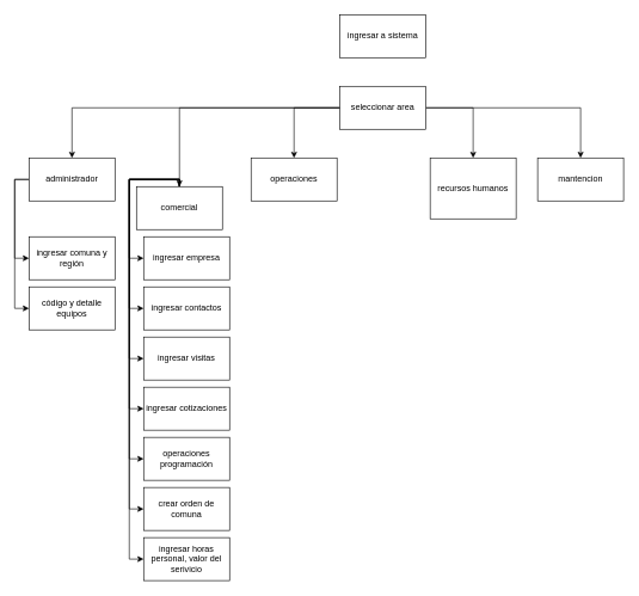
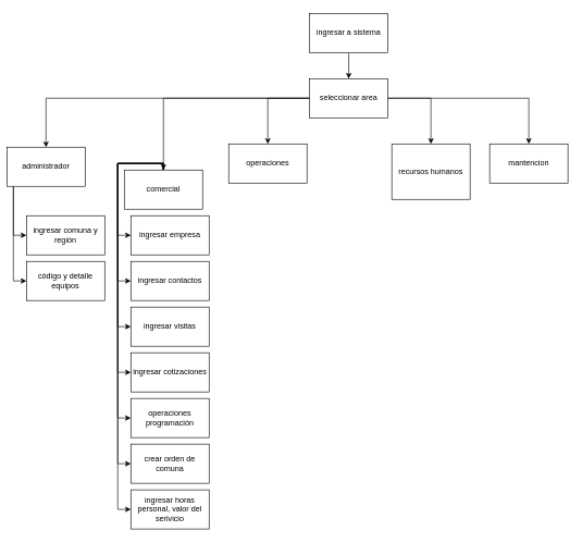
  <mxCell id="0" />
  <mxCell id="1" parent="0" />
+ <mxCell id="2" value="" style="edgeStyle=orthogonalEdgeStyle;rounded=0;orthogonalLoop=1;jettySize=auto;html=1;" edge="1" parent="1" source="3" target="9"><mxGeometry relative="1" as="geometry" /></mxCell>
  <mxCell id="3" value="ingresar a sistema" style="rounded=0;whiteSpace=wrap;html=1;" vertex="1" parent="1"><mxGeometry x="474" y="20" width="120" height="60" as="geometry" /></mxCell>
  <mxCell id="4" style="edgeStyle=orthogonalEdgeStyle;rounded=0;orthogonalLoop=1;jettySize=auto;html=1;entryX=0.5;entryY=0;entryDx=0;entryDy=0;" edge="1" parent="1" source="9" target="20"><mxGeometry relative="1" as="geometry" /></mxCell>
  <mxCell id="5" style="edgeStyle=orthogonalEdgeStyle;rounded=0;orthogonalLoop=1;jettySize=auto;html=1;entryX=0.5;entryY=0;entryDx=0;entryDy=0;" edge="1" parent="1" source="9" target="12"><mxGeometry relative="1" as="geometry" /></mxCell>
  <mxCell id="6" style="edgeStyle=orthogonalEdgeStyle;rounded=0;orthogonalLoop=1;jettySize=auto;html=1;entryX=0.5;entryY=0;entryDx=0;entryDy=0;" edge="1" parent="1" source="9" target="11"><mxGeometry relative="1" as="geometry" /></mxCell>
  <mxCell id="7" style="edgeStyle=orthogonalEdgeStyle;rounded=0;orthogonalLoop=1;jettySize=auto;html=1;" edge="1" parent="1" source="9" target="10"><mxGeometry relative="1" as="geometry" /></mxCell>
  <mxCell id="8" style="edgeStyle=orthogonalEdgeStyle;rounded=0;orthogonalLoop=1;jettySize=auto;html=1;entryX=0.5;entryY=0;entryDx=0;entryDy=0;" edge="1" parent="1" source="9" target="29"><mxGeometry relative="1" as="geometry" /></mxCell>
  <mxCell id="9" value="seleccionar area" style="rounded=0;whiteSpace=wrap;html=1;" vertex="1" parent="1"><mxGeometry x="474" y="120" width="120" height="60" as="geometry" /></mxCell>
  <mxCell id="10" value="mantencion" style="rounded=0;whiteSpace=wrap;html=1;" vertex="1" parent="1"><mxGeometry x="750" y="220" width="120" height="60" as="geometry" /></mxCell>
  <mxCell id="11" value="recursos humanos" style="rounded=0;whiteSpace=wrap;html=1;" vertex="1" parent="1"><mxGeometry x="600" y="220" width="120" height="85" as="geometry" /></mxCell>
  <mxCell id="12" value="operaciones" style="rounded=0;whiteSpace=wrap;html=1;" vertex="1" parent="1"><mxGeometry x="350" y="220" width="120" height="60" as="geometry" /></mxCell>
  <mxCell id="13" style="edgeStyle=orthogonalEdgeStyle;rounded=0;orthogonalLoop=1;jettySize=auto;html=1;entryX=0;entryY=0.5;entryDx=0;entryDy=0;" edge="1" parent="1" source="20" target="21"><mxGeometry relative="1" as="geometry"><Array as="points"><mxPoint x="180" y="250" /><mxPoint x="180" y="360" /></Array></mxGeometry></mxCell>
  <mxCell id="14" style="edgeStyle=orthogonalEdgeStyle;rounded=0;orthogonalLoop=1;jettySize=auto;html=1;entryX=0;entryY=0.5;entryDx=0;entryDy=0;" edge="1" parent="1" source="20" target="23"><mxGeometry relative="1" as="geometry"><Array as="points"><mxPoint x="180" y="250" /><mxPoint x="180" y="430" /></Array></mxGeometry></mxCell>
  <mxCell id="15" style="edgeStyle=orthogonalEdgeStyle;rounded=0;orthogonalLoop=1;jettySize=auto;html=1;entryX=0;entryY=0.5;entryDx=0;entryDy=0;" edge="1" parent="1" source="20" target="22"><mxGeometry relative="1" as="geometry"><Array as="points"><mxPoint x="180" y="250" /><mxPoint x="180" y="500" /></Array></mxGeometry></mxCell>
  <mxCell id="16" style="edgeStyle=orthogonalEdgeStyle;rounded=0;orthogonalLoop=1;jettySize=auto;html=1;entryX=0;entryY=0.5;entryDx=0;entryDy=0;" edge="1" parent="1" source="20" target="24"><mxGeometry relative="1" as="geometry"><Array as="points"><mxPoint x="180" y="250" /><mxPoint x="180" y="570" /></Array></mxGeometry></mxCell>
  <mxCell id="17" style="edgeStyle=orthogonalEdgeStyle;rounded=0;orthogonalLoop=1;jettySize=auto;html=1;entryX=0;entryY=0.5;entryDx=0;entryDy=0;" edge="1" parent="1" source="20" target="25"><mxGeometry relative="1" as="geometry"><Array as="points"><mxPoint x="180" y="250" /><mxPoint x="180" y="640" /></Array></mxGeometry></mxCell>
  <mxCell id="18" style="edgeStyle=orthogonalEdgeStyle;rounded=0;orthogonalLoop=1;jettySize=auto;html=1;entryX=0;entryY=0.5;entryDx=0;entryDy=0;" edge="1" parent="1" source="20" target="26"><mxGeometry relative="1" as="geometry"><Array as="points"><mxPoint x="180" y="250" /><mxPoint x="180" y="710" /></Array></mxGeometry></mxCell>
  <mxCell id="19" style="edgeStyle=orthogonalEdgeStyle;rounded=0;orthogonalLoop=1;jettySize=auto;html=1;entryX=0;entryY=0.5;entryDx=0;entryDy=0;" edge="1" parent="1" source="20" target="32"><mxGeometry relative="1" as="geometry"><Array as="points"><mxPoint x="180" y="250" /><mxPoint x="180" y="780" /></Array></mxGeometry></mxCell>
  <mxCell id="20" value="comercial" style="rounded=0;whiteSpace=wrap;html=1;" vertex="1" parent="1"><mxGeometry x="190" y="260" width="120" height="60" as="geometry" /></mxCell>
  <mxCell id="21" value="ingresar empresa" style="rounded=0;whiteSpace=wrap;html=1;" vertex="1" parent="1"><mxGeometry x="200" y="330" width="120" height="60" as="geometry" /></mxCell>
  <mxCell id="22" value="ingresar visitas" style="rounded=0;whiteSpace=wrap;html=1;" vertex="1" parent="1"><mxGeometry x="200" y="470" width="120" height="60" as="geometry" /></mxCell>
  <mxCell id="23" value="ingresar contactos" style="rounded=0;whiteSpace=wrap;html=1;" vertex="1" parent="1"><mxGeometry x="200" y="400" width="120" height="60" as="geometry" /></mxCell>
  <mxCell id="24" value="ingresar cotizaciones" style="rounded=0;whiteSpace=wrap;html=1;" vertex="1" parent="1"><mxGeometry x="200" y="540" width="120" height="60" as="geometry" /></mxCell>
  <mxCell id="25" value="operaciones programación" style="rounded=0;whiteSpace=wrap;html=1;" vertex="1" parent="1"><mxGeometry x="200" y="610" width="120" height="60" as="geometry" /></mxCell>
  <mxCell id="26" value="crear orden de comuna" style="rounded=0;whiteSpace=wrap;html=1;" vertex="1" parent="1"><mxGeometry x="200" y="680" width="120" height="60" as="geometry" /></mxCell>
  <mxCell id="27" style="edgeStyle=orthogonalEdgeStyle;rounded=0;orthogonalLoop=1;jettySize=auto;html=1;entryX=0;entryY=0.5;entryDx=0;entryDy=0;" edge="1" parent="1" source="29" target="30"><mxGeometry relative="1" as="geometry"><Array as="points"><mxPoint x="20" y="250" /><mxPoint x="20" y="360" /></Array></mxGeometry></mxCell>
  <mxCell id="28" style="edgeStyle=orthogonalEdgeStyle;rounded=0;orthogonalLoop=1;jettySize=auto;html=1;entryX=0;entryY=0.5;entryDx=0;entryDy=0;" edge="1" parent="1" source="29" target="31"><mxGeometry relative="1" as="geometry"><Array as="points"><mxPoint x="20" y="250" /><mxPoint x="20" y="430" /></Array></mxGeometry></mxCell>
- <mxCell id="29" value="administrador" style="rounded=0;whiteSpace=wrap;html=1;" vertex="1" parent="1"><mxGeometry x="40" y="220" width="120" height="60" as="geometry" /></mxCell>
+ <mxCell id="29" value="administrador" style="rounded=0;whiteSpace=wrap;html=1;" vertex="1" parent="1"><mxGeometry x="10" y="225" width="120" height="60" as="geometry" /></mxCell>
  <mxCell id="30" value="ingresar comuna y región" style="rounded=0;whiteSpace=wrap;html=1;" vertex="1" parent="1"><mxGeometry x="40" y="330" width="120" height="60" as="geometry" /></mxCell>
  <mxCell id="31" value="código y detalle equipos" style="rounded=0;whiteSpace=wrap;html=1;" vertex="1" parent="1"><mxGeometry x="40" y="400" width="120" height="60" as="geometry" /></mxCell>
  <mxCell id="32" value="ingresar horas personal, valor del serivicio" style="rounded=0;whiteSpace=wrap;html=1;" vertex="1" parent="1"><mxGeometry x="200" y="750" width="120" height="60" as="geometry" /></mxCell>
